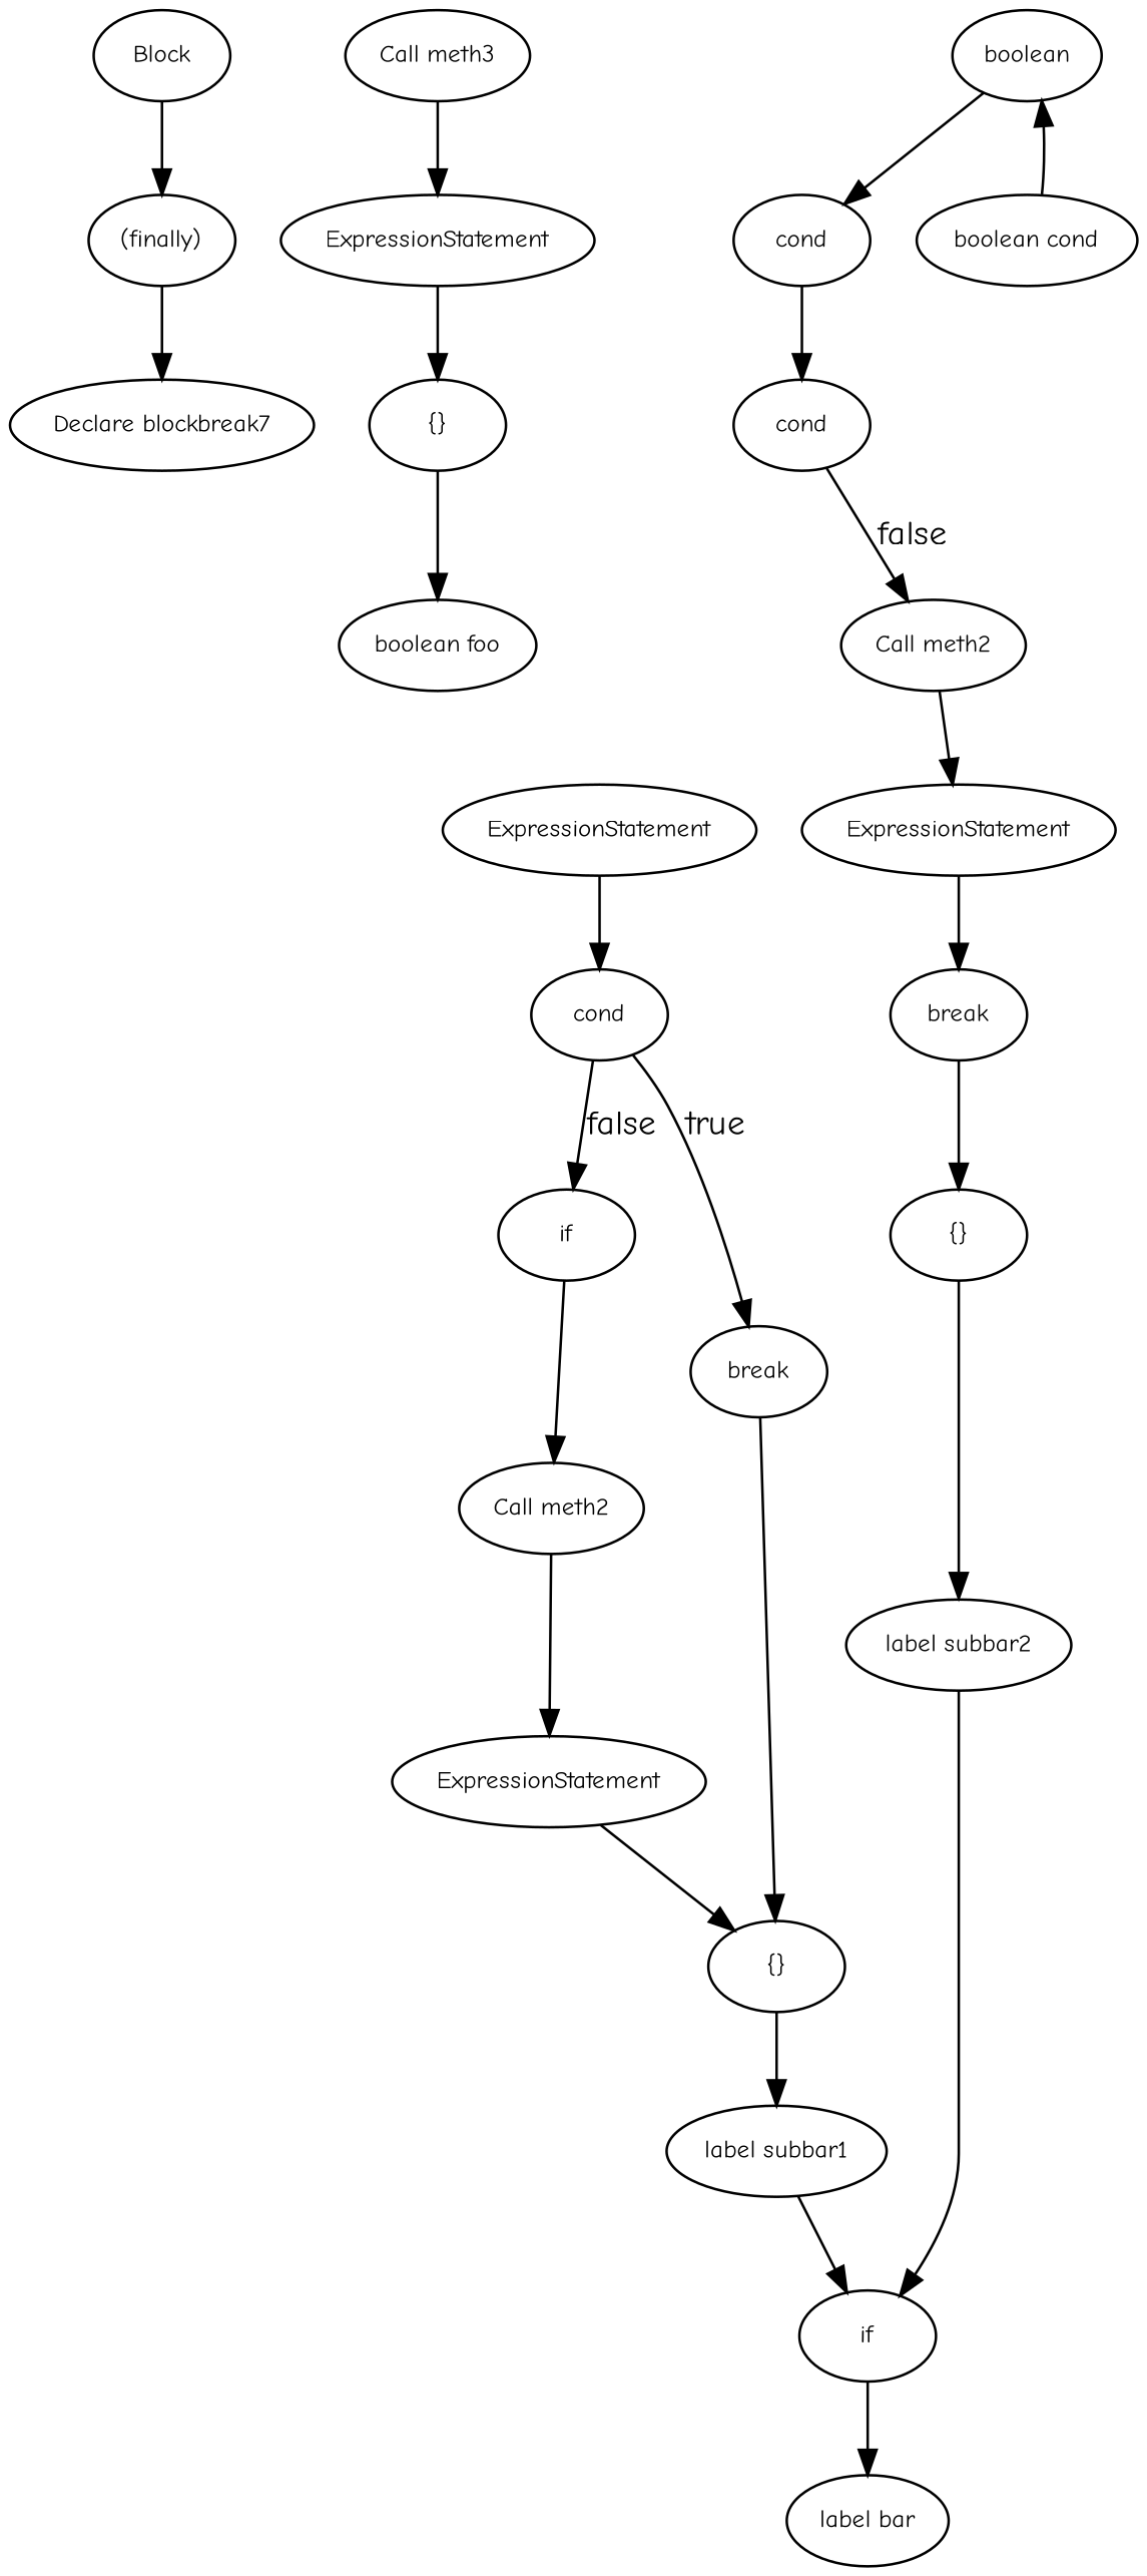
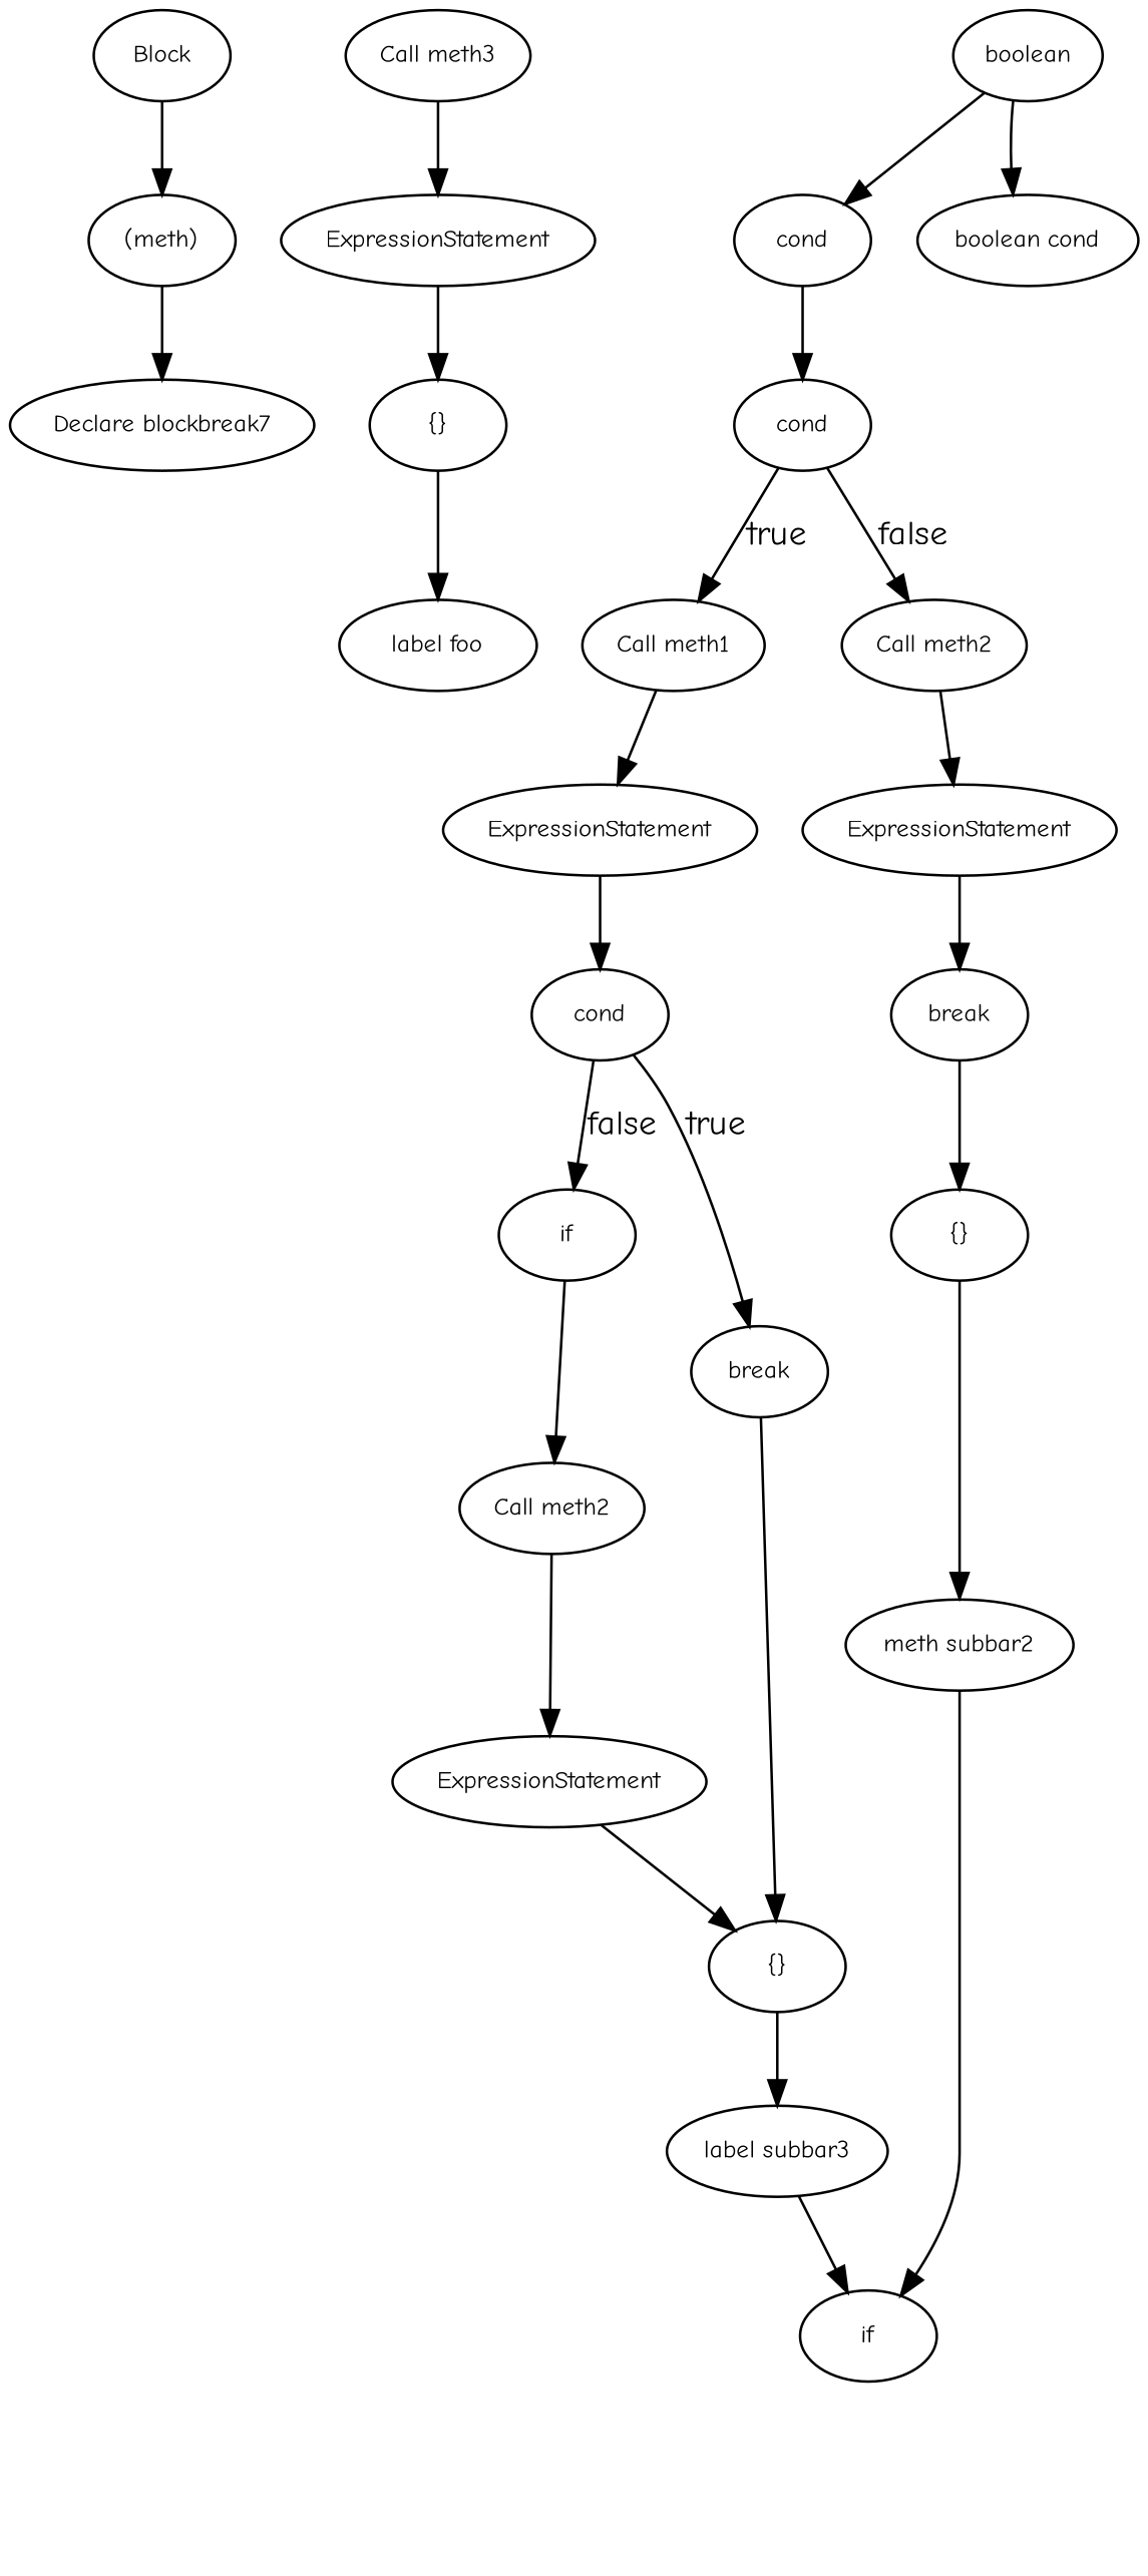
  digraph {
    fontname="Comic Neue"
    node [fontname="Comic Neue" fontsize=10]
    edge [fontname="Comic Neue"]
    n1 [label=Block]
-   n2 [label="(finally)"]
+   n2 [label="(meth)"]
    n3 [label="Declare blockbreak7"]
    n4 [label="Call meth3"]
    n5 [label=ExpressionStatement]
    n6 [label="{}"]
-   n7 [label="boolean foo"]
+   n7 [label="label foo"]
    n8 [label=break]
    n9 [label="{}"]
-   n10 [label="label subbar2"]
+   n10 [label="meth subbar2"]
    n11 [label=cond]
    n12 [label=if]
    n13 [label=break]
    n14 [label="Call meth2"]
    n15 [label="{}"]
    n16 [label=ExpressionStatement]
+   n17 [label="Call meth1"]
    n18 [label=ExpressionStatement]
-   n19 [label="label subbar1"]
+   n19 [label="label subbar3"]
    n20 [label=if]
-   n21 [label="label bar"]
    n22 [label=cond]
    n23 [label="Call meth2"]
    n24 [label=ExpressionStatement]
    n25 [label=cond]
    n26 [label=boolean]
    n27 [label="boolean cond"]
    n1 -> n2
    n2 -> n3
    n4 -> n5
    n5 -> n6
    n6 -> n7
    n8 -> n9
    n9 -> n10
    n10 -> n20
    n11 -> n12 [label=false]
    n11 -> n13 [label=true]
    n12 -> n14
    n13 -> n15
    n14 -> n16
    n15 -> n19
    n16 -> n15
+   n17 -> n18
    n18 -> n11
    n19 -> n20
-   n20 -> n21
+   n22 -> n17 [label=true]
    n22 -> n23 [label=false]
    n23 -> n24
    n24 -> n8
    n25 -> n22
    n26 -> n25
-   n27 -> n26
+   n26 -> n27
  }
